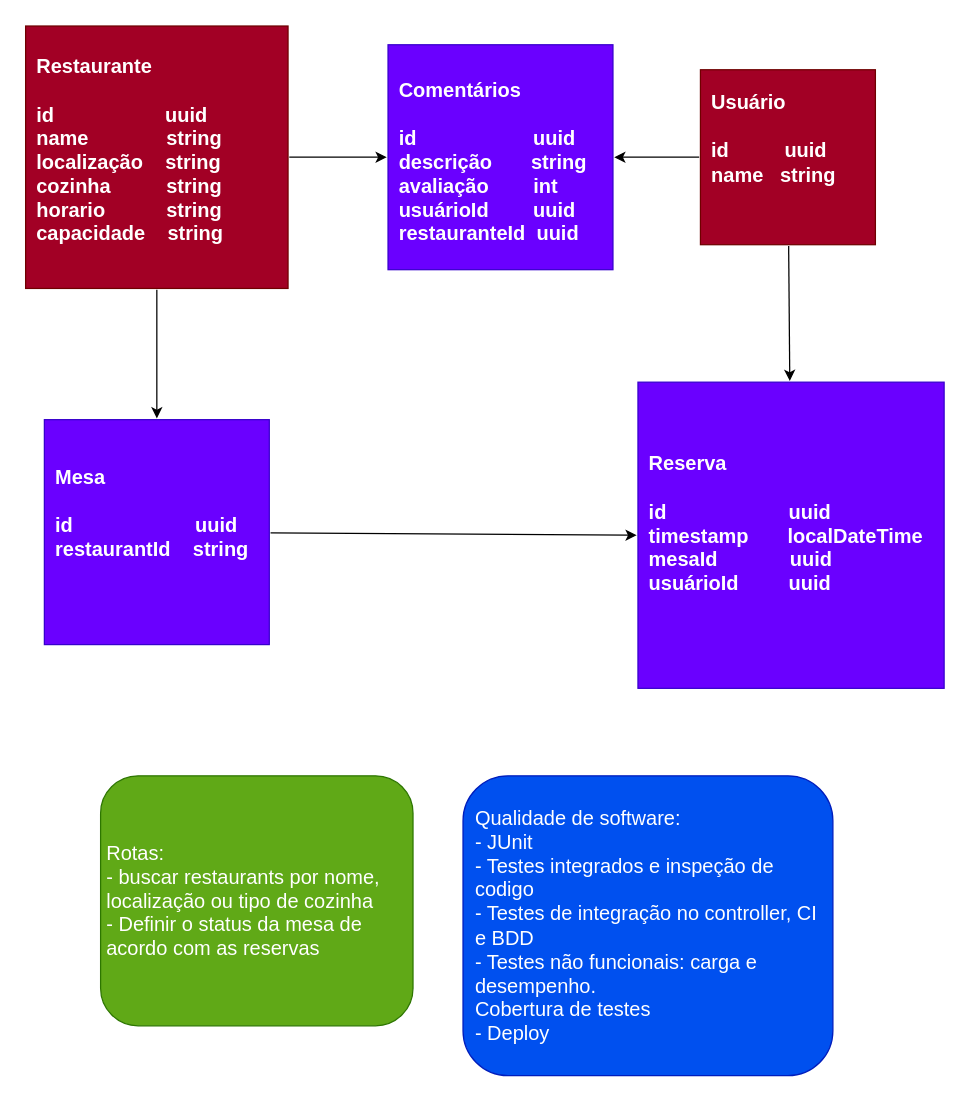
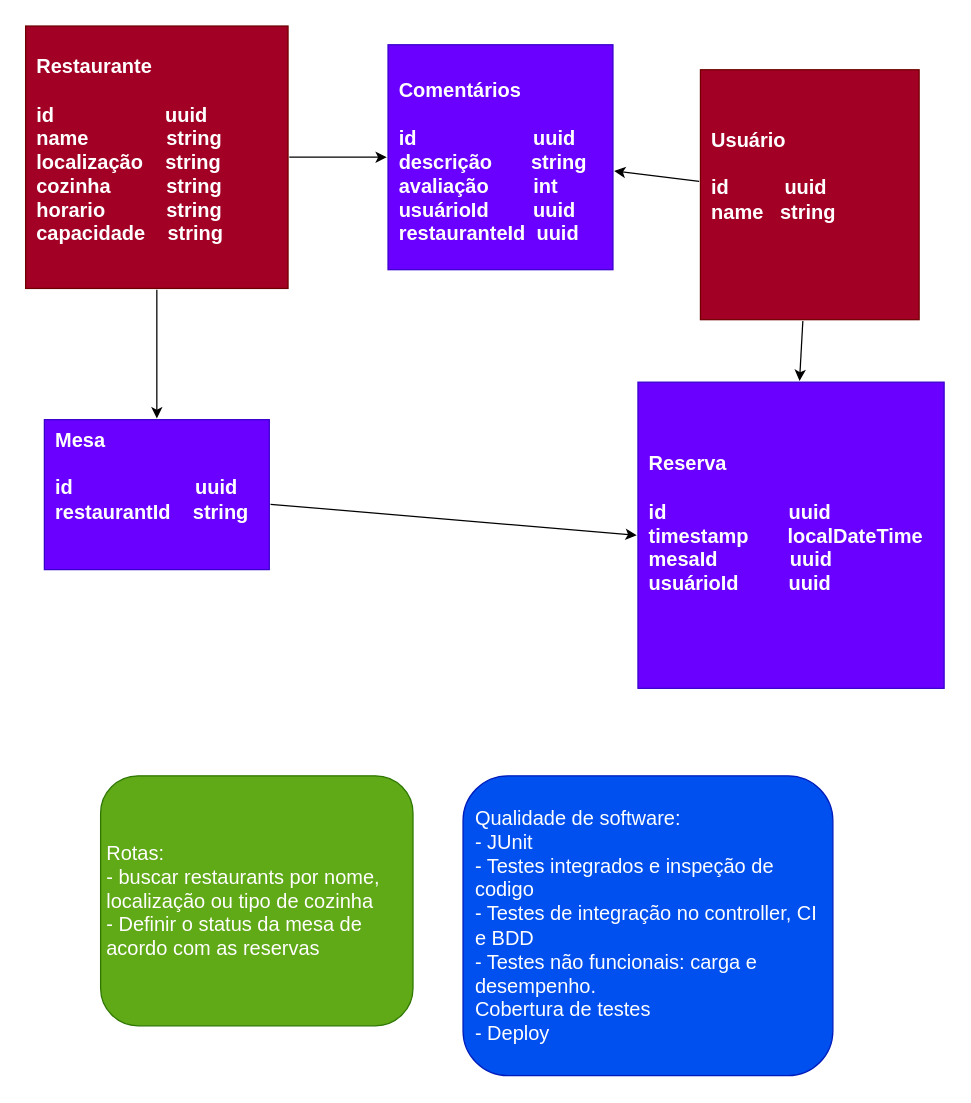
  <mxCell id="0" />
  <mxCell id="1" parent="0" />
  <mxCell id="2" style="edgeStyle=none;html=1;fontSize=16;" edge="1" parent="1" source="4" target="6"><mxGeometry relative="1" as="geometry" /></mxCell>
  <mxCell id="3" style="edgeStyle=none;html=1;fontSize=16;" edge="1" parent="1" source="4" target="7"><mxGeometry relative="1" as="geometry" /></mxCell>
  <mxCell id="4" value="&lt;font style=&quot;font-size: 16px;&quot;&gt;&lt;b&gt;Restaurante&lt;br&gt;&lt;br&gt;id&amp;nbsp; &amp;nbsp; &amp;nbsp; &amp;nbsp; &amp;nbsp; &amp;nbsp; &amp;nbsp; &amp;nbsp; &amp;nbsp; &amp;nbsp; uuid&lt;br&gt;name&amp;nbsp; &amp;nbsp; &amp;nbsp; &amp;nbsp; &amp;nbsp; &amp;nbsp; &amp;nbsp; string&lt;br&gt;localização&amp;nbsp; &amp;nbsp; string&lt;br&gt;cozinha&amp;nbsp; &amp;nbsp; &amp;nbsp; &amp;nbsp; &amp;nbsp; string&lt;br&gt;horario&amp;nbsp; &amp;nbsp; &amp;nbsp; &amp;nbsp; &amp;nbsp; &amp;nbsp;string&amp;nbsp;&lt;br&gt;capacidade&amp;nbsp; &amp;nbsp; string&lt;br&gt;&lt;/b&gt;&lt;/font&gt;&lt;div style=&quot;font-size: 16px;&quot;&gt;&lt;br&gt;&lt;/div&gt;" style="whiteSpace=wrap;html=1;aspect=fixed;align=left;perimeterSpacing=1;spacingTop=7;spacing=9;fillColor=#a20025;fontColor=#ffffff;strokeColor=#6F0000;" vertex="1" parent="1"><mxGeometry x="20" y="20" width="210" height="210" as="geometry" /></mxCell>
  <mxCell id="5" style="edgeStyle=none;html=1;entryX=0;entryY=0.5;entryDx=0;entryDy=0;fontSize=16;" edge="1" parent="1" source="6" target="11"><mxGeometry relative="1" as="geometry" /></mxCell>
- <mxCell id="6" value="&lt;font style=&quot;font-size: 16px;&quot;&gt;&lt;b&gt;Mesa&lt;br&gt;&lt;br&gt;id&amp;nbsp; &amp;nbsp; &amp;nbsp; &amp;nbsp; &amp;nbsp; &amp;nbsp; &amp;nbsp; &amp;nbsp; &amp;nbsp; &amp;nbsp; &amp;nbsp; uuid&lt;br&gt;restaurantId&amp;nbsp; &amp;nbsp; string&lt;br&gt;&lt;br&gt;&lt;/b&gt;&lt;/font&gt;&lt;div style=&quot;font-size: 16px;&quot;&gt;&lt;br&gt;&lt;/div&gt;" style="whiteSpace=wrap;html=1;aspect=fixed;align=left;perimeterSpacing=1;spacingTop=7;spacing=9;fillColor=#6a00ff;fontColor=#ffffff;strokeColor=#3700CC;" vertex="1" parent="1"><mxGeometry x="35" y="335" width="180" height="180" as="geometry" /></mxCell>
+ <mxCell id="6" value="&lt;font style=&quot;font-size: 16px;&quot;&gt;&lt;b&gt;Mesa&lt;br&gt;&lt;br&gt;id&amp;nbsp; &amp;nbsp; &amp;nbsp; &amp;nbsp; &amp;nbsp; &amp;nbsp; &amp;nbsp; &amp;nbsp; &amp;nbsp; &amp;nbsp; &amp;nbsp; uuid&lt;br&gt;restaurantId&amp;nbsp; &amp;nbsp; string&lt;br&gt;&lt;br&gt;&lt;/b&gt;&lt;/font&gt;&lt;div style=&quot;font-size: 16px;&quot;&gt;&lt;br&gt;&lt;/div&gt;" style="whiteSpace=wrap;html=1;aspect=fixed;align=left;perimeterSpacing=1;spacingTop=7;spacing=9;fillColor=#6a00ff;fontColor=#ffffff;strokeColor=#3700CC;" vertex="1" parent="1"><mxGeometry x="35" y="335" width="180" height="120" as="geometry" /></mxCell>
  <mxCell id="7" value="&lt;font style=&quot;font-size: 16px;&quot;&gt;&lt;b&gt;Comentários&lt;br&gt;&lt;br&gt;id&amp;nbsp; &amp;nbsp; &amp;nbsp; &amp;nbsp; &amp;nbsp; &amp;nbsp; &amp;nbsp; &amp;nbsp; &amp;nbsp; &amp;nbsp; &amp;nbsp;uuid&lt;br&gt;descrição&amp;nbsp; &amp;nbsp; &amp;nbsp; &amp;nbsp;string&lt;br&gt;avaliação&amp;nbsp; &amp;nbsp; &amp;nbsp; &amp;nbsp; int&lt;br&gt;usuárioId&amp;nbsp; &amp;nbsp; &amp;nbsp; &amp;nbsp; uuid&lt;br&gt;restauranteId&amp;nbsp; uuid&lt;br&gt;&lt;/b&gt;&lt;/font&gt;" style="whiteSpace=wrap;html=1;aspect=fixed;align=left;perimeterSpacing=1;spacingTop=7;spacing=9;fillColor=#6a00ff;fontColor=#ffffff;strokeColor=#3700CC;" vertex="1" parent="1"><mxGeometry x="310" y="35" width="180" height="180" as="geometry" /></mxCell>
  <mxCell id="8" style="edgeStyle=none;html=1;fontSize=16;" edge="1" parent="1" source="10" target="7"><mxGeometry relative="1" as="geometry" /></mxCell>
  <mxCell id="9" style="edgeStyle=none;html=1;fontSize=16;" edge="1" parent="1" source="10" target="11"><mxGeometry relative="1" as="geometry" /></mxCell>
- <mxCell id="10" value="&lt;font style=&quot;font-size: 16px;&quot;&gt;&lt;b&gt;Usuário&lt;br&gt;&lt;br&gt;id&amp;nbsp; &amp;nbsp; &amp;nbsp; &amp;nbsp; &amp;nbsp; uuid&lt;br&gt;name&amp;nbsp; &amp;nbsp;string&lt;br&gt;&lt;br&gt;&lt;br&gt;&lt;/b&gt;&lt;/font&gt;" style="whiteSpace=wrap;html=1;aspect=fixed;align=left;perimeterSpacing=1;spacingTop=7;spacing=9;fillColor=#a20025;fontColor=#ffffff;strokeColor=#6F0000;" vertex="1" parent="1"><mxGeometry x="560" y="55" width="140" height="140" as="geometry" /></mxCell>
+ <mxCell id="10" value="&lt;font style=&quot;font-size: 16px;&quot;&gt;&lt;b&gt;Usuário&lt;br&gt;&lt;br&gt;id&amp;nbsp; &amp;nbsp; &amp;nbsp; &amp;nbsp; &amp;nbsp; uuid&lt;br&gt;name&amp;nbsp; &amp;nbsp;string&lt;br&gt;&lt;br&gt;&lt;br&gt;&lt;/b&gt;&lt;/font&gt;" style="whiteSpace=wrap;html=1;aspect=fixed;align=left;perimeterSpacing=1;spacingTop=7;spacing=9;fillColor=#a20025;fontColor=#ffffff;strokeColor=#6F0000;" vertex="1" parent="1"><mxGeometry x="560" y="55" width="175" height="200" as="geometry" /></mxCell>
  <mxCell id="11" value="&lt;font style=&quot;font-size: 16px;&quot;&gt;&lt;b&gt;Reserva&lt;br&gt;&lt;br&gt;id&amp;nbsp; &amp;nbsp; &amp;nbsp; &amp;nbsp; &amp;nbsp; &amp;nbsp; &amp;nbsp; &amp;nbsp; &amp;nbsp; &amp;nbsp; &amp;nbsp; uuid&lt;br&gt;timestamp&amp;nbsp; &amp;nbsp; &amp;nbsp; &amp;nbsp;localDateTime&lt;br&gt;mesaId&amp;nbsp; &amp;nbsp; &amp;nbsp; &amp;nbsp; &amp;nbsp; &amp;nbsp; &amp;nbsp;uuid&lt;br&gt;usuárioId&amp;nbsp; &amp;nbsp; &amp;nbsp; &amp;nbsp; &amp;nbsp;uuid&amp;nbsp; &amp;nbsp; &amp;nbsp; &amp;nbsp;&lt;br&gt;&lt;/b&gt;&lt;/font&gt;&lt;div style=&quot;font-size: 16px;&quot;&gt;&lt;br&gt;&lt;/div&gt;" style="whiteSpace=wrap;html=1;aspect=fixed;align=left;perimeterSpacing=1;spacingTop=0;spacing=9;fillColor=#6a00ff;fontColor=#ffffff;strokeColor=#3700CC;" vertex="1" parent="1"><mxGeometry x="510" y="305" width="245" height="245" as="geometry" /></mxCell>
  <mxCell id="12" value="Rotas:&lt;br&gt;- buscar restaurants por nome, localização ou tipo de cozinha&lt;br&gt;- Definir o status da mesa de acordo com as reservas" style="rounded=1;whiteSpace=wrap;html=1;fontSize=16;fillColor=#60a917;fontColor=#ffffff;strokeColor=#2D7600;align=left;spacingLeft=3;" vertex="1" parent="1"><mxGeometry x="80" y="620" width="250" height="200" as="geometry" /></mxCell>
  <mxCell id="13" value="Qualidade de software:&lt;br&gt;- JUnit&lt;br&gt;- Testes integrados e inspeção de codigo&lt;br&gt;- Testes de integração no controller, CI e BDD&lt;br&gt;- Testes não funcionais: carga e desempenho.&lt;br&gt;Cobertura de testes&amp;nbsp;&lt;br&gt;- Deploy" style="rounded=1;whiteSpace=wrap;html=1;fontSize=16;fillColor=#0050ef;fontColor=#ffffff;strokeColor=#001DBC;align=left;spacingLeft=8;" vertex="1" parent="1"><mxGeometry x="370" y="620" width="296" height="240" as="geometry" /></mxCell>
